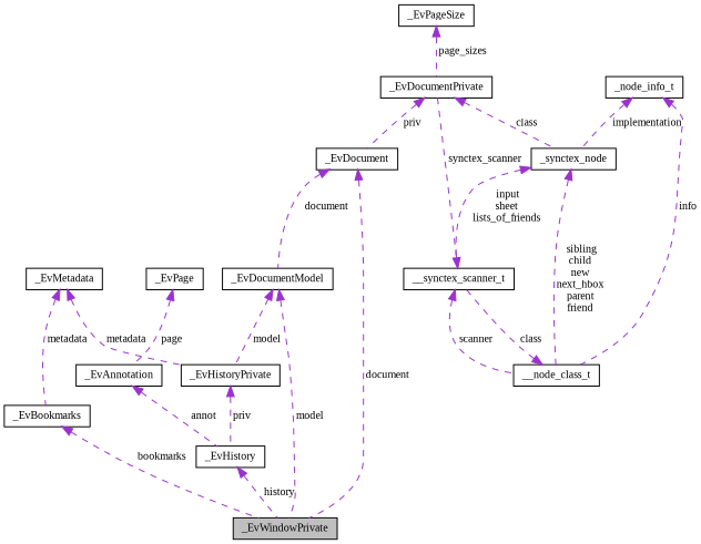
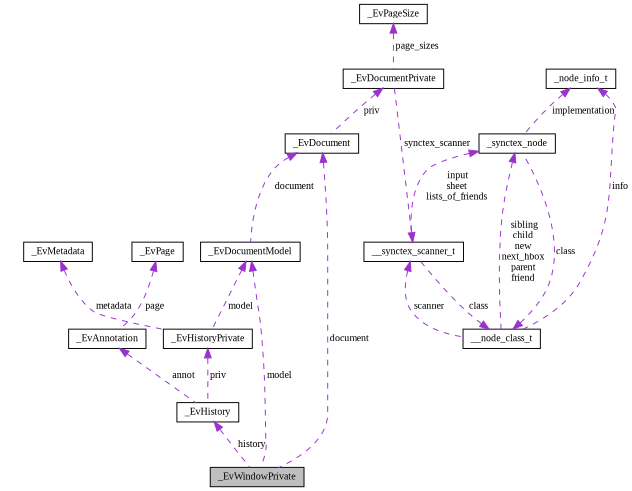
  digraph {
    fontname="Liberation Serif"
    node [color=black fillcolor=white fontname="Liberation Serif" fontsize=10 shape=record style=filled]
    edge [color=darkorchid3 dir=back fontname="Liberation Serif" fontsize=10 labelfontname=Helvetica labelfontsize=10 style=dashed]
    n1 [fillcolor=grey75 fontcolor=black height=0.2 label=_EvWindowPrivate width=0.4]
    n2 [height=0.2 label=_EvAnnotation width=0.4]
    n3 [height=0.2 label=_EvHistory width=0.4]
    n4 [height=0.2 label=_EvPage width=0.4]
    n5 [height=0.2 label=_EvMetadata width=0.4]
-   n6 [height=0.2 label=_EvBookmarks width=0.4]
    n7 [height=0.2 label=_EvHistoryPrivate width=0.4]
    n8 [height=0.2 label=_EvDocumentModel width=0.4]
    n9 [height=0.2 label=_EvDocument width=0.4]
    n10 [height=0.2 label=_EvDocumentPrivate width=0.4]
    n11 [height=0.2 label=_EvPageSize width=0.4]
    n12 [height=0.2 label=__synctex_scanner_t width=0.4]
    n13 [height=0.2 label=__node_class_t width=0.4]
    n14 [height=0.2 label=_synctex_node width=0.4]
    n15 [height=0.2 label=_node_info_t width=0.4]
    n2 -> n3 [label=" annot"]
    n3 -> n1 [label=" history"]
    n4 -> n2 [label=" page"]
-   n5 -> n6 [label=" metadata"]
    n5 -> n7 [label=" metadata"]
-   n6 -> n1 [label=" bookmarks"]
    n7 -> n3 [label=" priv"]
    n8 -> n1 [label=" model"]
    n8 -> n7 [label=" model"]
    n9 -> n1 [label=" document"]
    n9 -> n8 [label=" document"]
    n10 -> n9 [label=" priv"]
    n11 -> n10 [label=" page_sizes"]
    n12 -> n10 [label=" synctex_scanner"]
    n12 -> n13 [label=" scanner"]
    n13 -> n12 [label=" class"]
-   n10 -> n14 [label=" class"]
+   n13 -> n14 [label=" class"]
    n14 -> n12 [label=" input\nsheet\nlists_of_friends"]
    n14 -> n13 [label=" sibling\nchild\nnew\nnext_hbox\nparent\nfriend"]
    n15 -> n13 [label=" info"]
    n15 -> n14 [label=" implementation"]
  }
